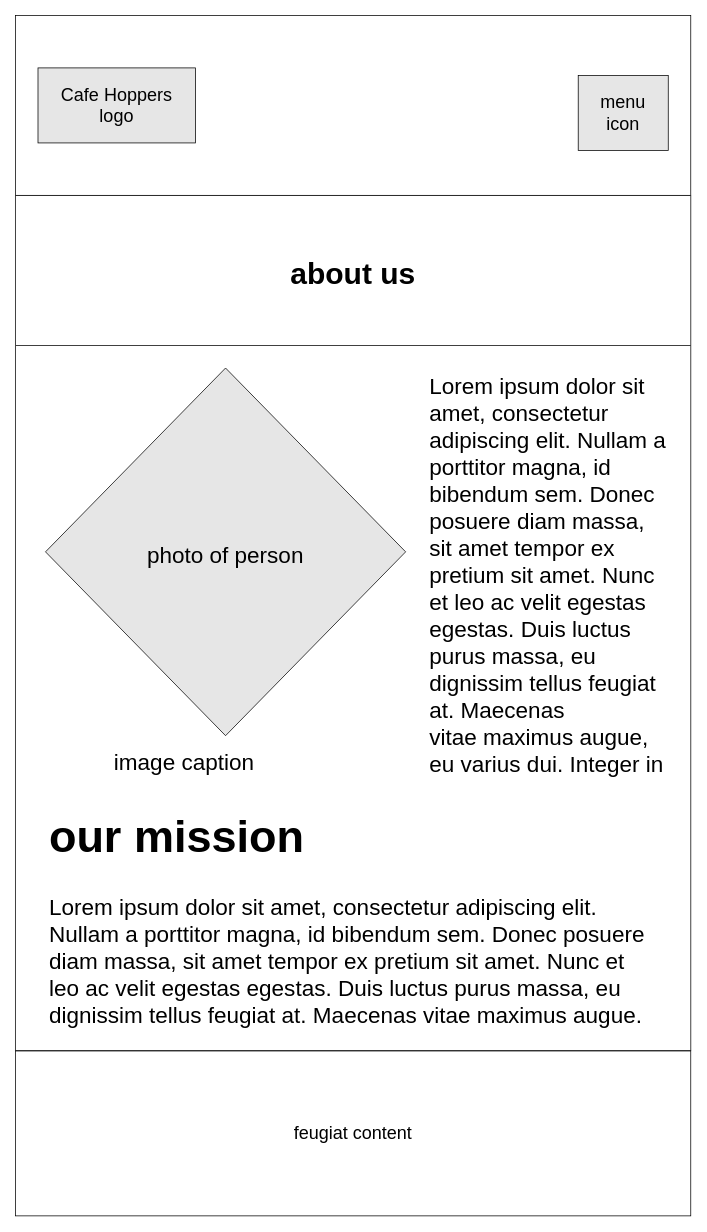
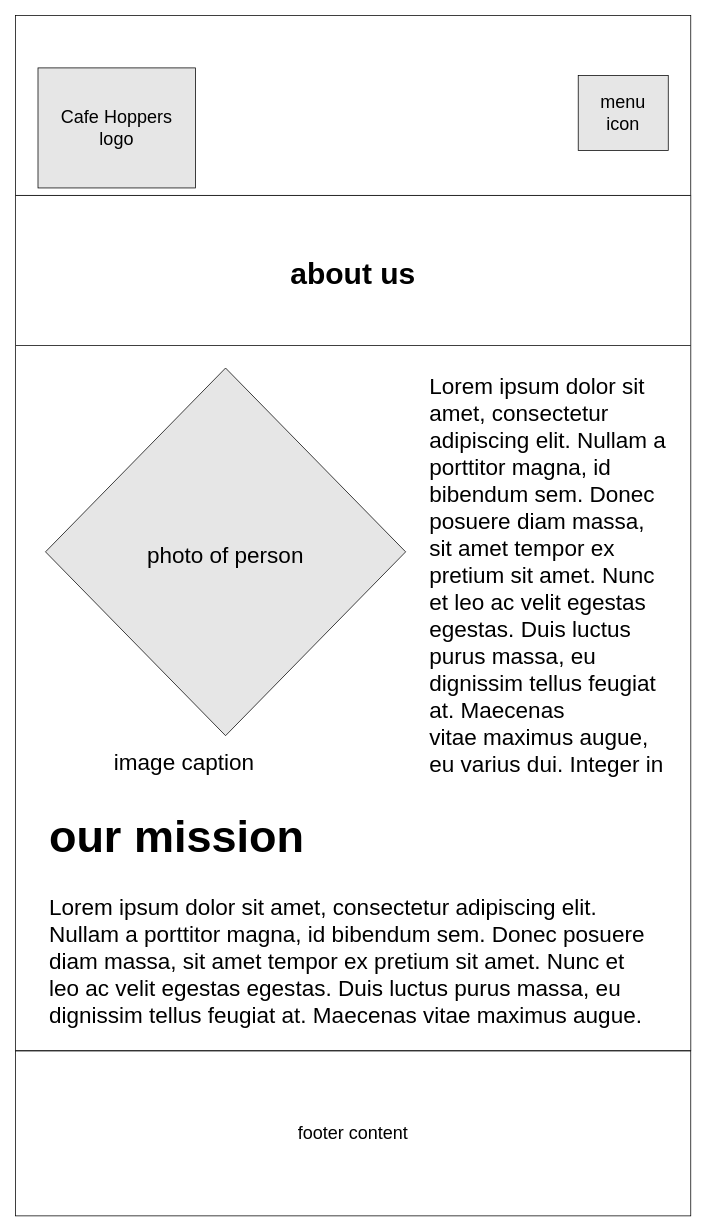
  <mxCell id="0" />
  <mxCell id="1" parent="0" />
  <mxCell id="2" value="" style="rounded=0;whiteSpace=wrap;html=1;fontSize=24;fillColor=#FFFFFF;" parent="1" vertex="1"><mxGeometry width="900" height="240" as="geometry" x="20" y="20" /></mxCell>
- <mxCell id="3" value="&lt;font style=&quot;font-size: 24px;&quot;&gt;Cafe Hoppers&lt;br&gt;logo&lt;/font&gt;" style="rounded=0;whiteSpace=wrap;html=1;fillColor=#E6E6E6;" parent="1" vertex="1"><mxGeometry x="50" y="90" width="210" height="100" as="geometry" /></mxCell>
+ <mxCell id="3" value="&lt;font style=&quot;font-size: 24px;&quot;&gt;Cafe Hoppers&lt;br&gt;logo&lt;/font&gt;" style="rounded=0;whiteSpace=wrap;html=1;fillColor=#E6E6E6;" parent="1" vertex="1"><mxGeometry x="50" y="90" width="210" height="160" as="geometry" /></mxCell>
  <mxCell id="4" value="menu&lt;br&gt;icon" style="rounded=0;whiteSpace=wrap;html=1;fontSize=24;fillColor=#E6E6E6;" parent="1" vertex="1"><mxGeometry x="770" y="100" width="120" height="100" as="geometry" /></mxCell>
- <mxCell id="5" value="feugiat content" style="rounded=0;whiteSpace=wrap;html=1;fontSize=24;fillColor=#FFFFFF;" parent="1" vertex="1"><mxGeometry y="1400" width="900" height="220" as="geometry" x="20" /></mxCell>
+ <mxCell id="5" value="footer content" style="rounded=0;whiteSpace=wrap;html=1;fontSize=24;fillColor=#FFFFFF;" parent="1" vertex="1"><mxGeometry y="1400" width="900" height="220" as="geometry" x="20" /></mxCell>
  <mxCell id="6" value="about us" style="swimlane;startSize=200;fontSize=40;align=center;verticalAlign=middle;" parent="1" vertex="1"><mxGeometry y="260" width="900" height="1140" as="geometry" x="20" /></mxCell>
  <mxCell id="7" value="&lt;font style=&quot;font-size: 30px;&quot;&gt;photo of person&lt;/font&gt;" style="rhombus;whiteSpace=wrap;html=1;fontSize=40;fillColor=#E6E6E6;" vertex="1" parent="6"><mxGeometry x="40" y="230" width="480" height="490" as="geometry" /></mxCell>
  <mxCell id="8" value="&lt;font style=&quot;font-size: 30px; line-height: 1;&quot;&gt;Lorem ipsum dolor sit amet, consectetur adipiscing elit. Nullam a porttitor magna, id bibendum sem. Donec posuere diam massa, sit amet tempor ex pretium sit amet. Nunc et leo ac velit egestas egestas. Duis luctus purus massa, eu dignissim tellus feugiat at. Maecenas vitae&amp;nbsp;&lt;/font&gt;maximus augue, eu varius dui. Integer in" style="text;html=1;strokeColor=none;fillColor=none;align=left;verticalAlign=top;whiteSpace=wrap;rounded=0;fontSize=30;" vertex="1" parent="6"><mxGeometry x="550" y="230" width="320" height="560" as="geometry" /></mxCell>
  <mxCell id="9" value="image caption" style="text;html=1;strokeColor=none;fillColor=none;align=center;verticalAlign=middle;whiteSpace=wrap;rounded=0;labelBackgroundColor=none;fontFamily=Helvetica;fontSize=30;" vertex="1" parent="6"><mxGeometry x="120" y="740" width="210" height="30" as="geometry" /></mxCell>
  <mxCell id="10" value="&lt;h1&gt;our mission&lt;/h1&gt;&lt;div&gt;Lorem ipsum dolor sit amet, consectetur adipiscing elit. Nullam a porttitor magna, id bibendum sem. Donec posuere diam massa, sit amet tempor ex pretium sit amet. Nunc et leo ac velit egestas egestas. Duis luctus purus massa, eu dignissim tellus feugiat at. Maecenas vitae maximus augue.&lt;br&gt;&lt;/div&gt;&lt;p&gt;&lt;/p&gt;" style="text;html=1;strokeColor=none;fillColor=none;spacing=5;spacingTop=-20;whiteSpace=wrap;overflow=hidden;rounded=0;labelBackgroundColor=none;fontFamily=Helvetica;fontSize=30;" vertex="1" parent="6"><mxGeometry x="40" y="790" width="820" height="350" as="geometry" /></mxCell>
